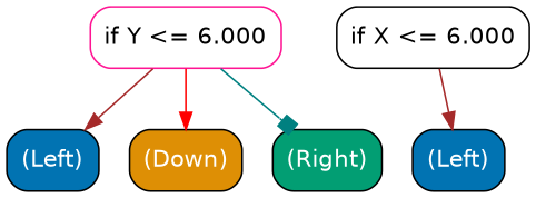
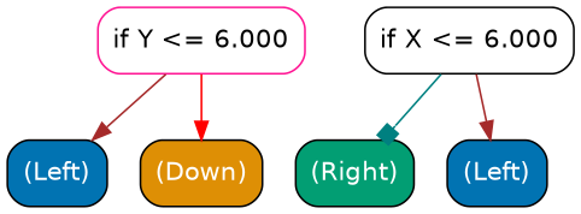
  digraph {
    node [color=black fillcolor=white fontname=helvetica shape=box style="filled, rounded" fontcolor=white]
    edge [arrowhead=normal color=brown fontcolor=gray fontname=helvetica]
    n1 [color=deeppink height=0.5 label="if Y <= 6.000" width=1.5556 fontcolor=""]
    n2 [fillcolor="#0173b2" height=0.5 label="(Left)" width=0.75]
    n3 [fillcolor="#de8f05" height=0.5 label="(Down)" width=0.91667]
    n4 [height=0.5 label="if X <= 6.000" width=1.5694 fontcolor=""]
    n5 [fillcolor="#029e73" height=0.5 label="(Right)" width=0.88889]
    n6 [fillcolor="#0173b2" height=0.5 label="(Left)" width=0.75]
    n1 -> n2
    n1 -> n3 [color=red]
-   n1 -> n5 [arrowhead=box color=teal]
+   n4 -> n5 [arrowhead=box color=teal]
    n4 -> n6
  }
